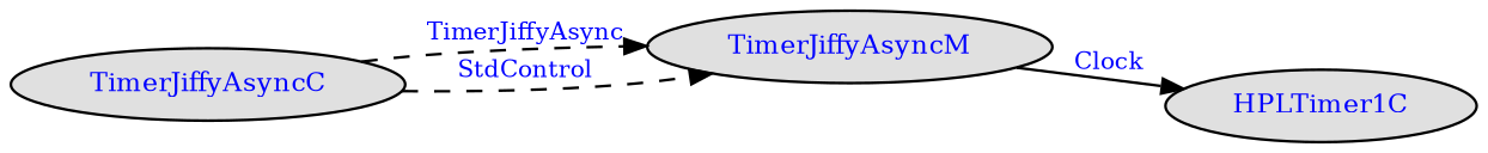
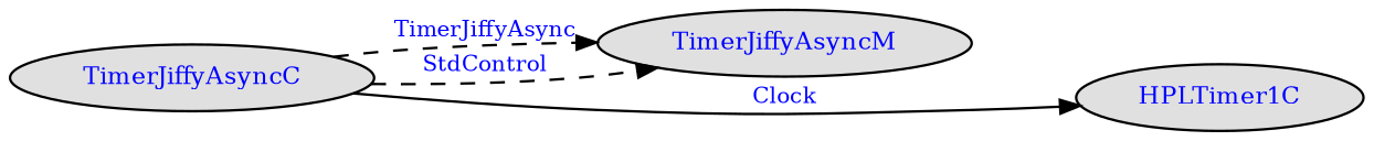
  digraph {
    nodesep=0.1
    rankdir=LR
    ranksep=0.0005
    node [fillcolor="#e0e0e0" fontcolor=blue fontsize=10 shape=ellipse style=filled]
    edge [arrowsize=.8 fontcolor=blue fontsize=9 style=dashed]
    TimerJiffyAsyncC [height=.1 width=.1]
    TimerJiffyAsyncM [height=.1 width=.1]
    n3 [height=.1 label=HPLTimer1C width=.1]
    TimerJiffyAsyncC -> TimerJiffyAsyncM [label=TimerJiffyAsync]
    TimerJiffyAsyncC -> TimerJiffyAsyncM [label=StdControl]
-   TimerJiffyAsyncM -> n3 [label=Clock style=""]
+   TimerJiffyAsyncC -> n3 [label=Clock style=""]
  }
